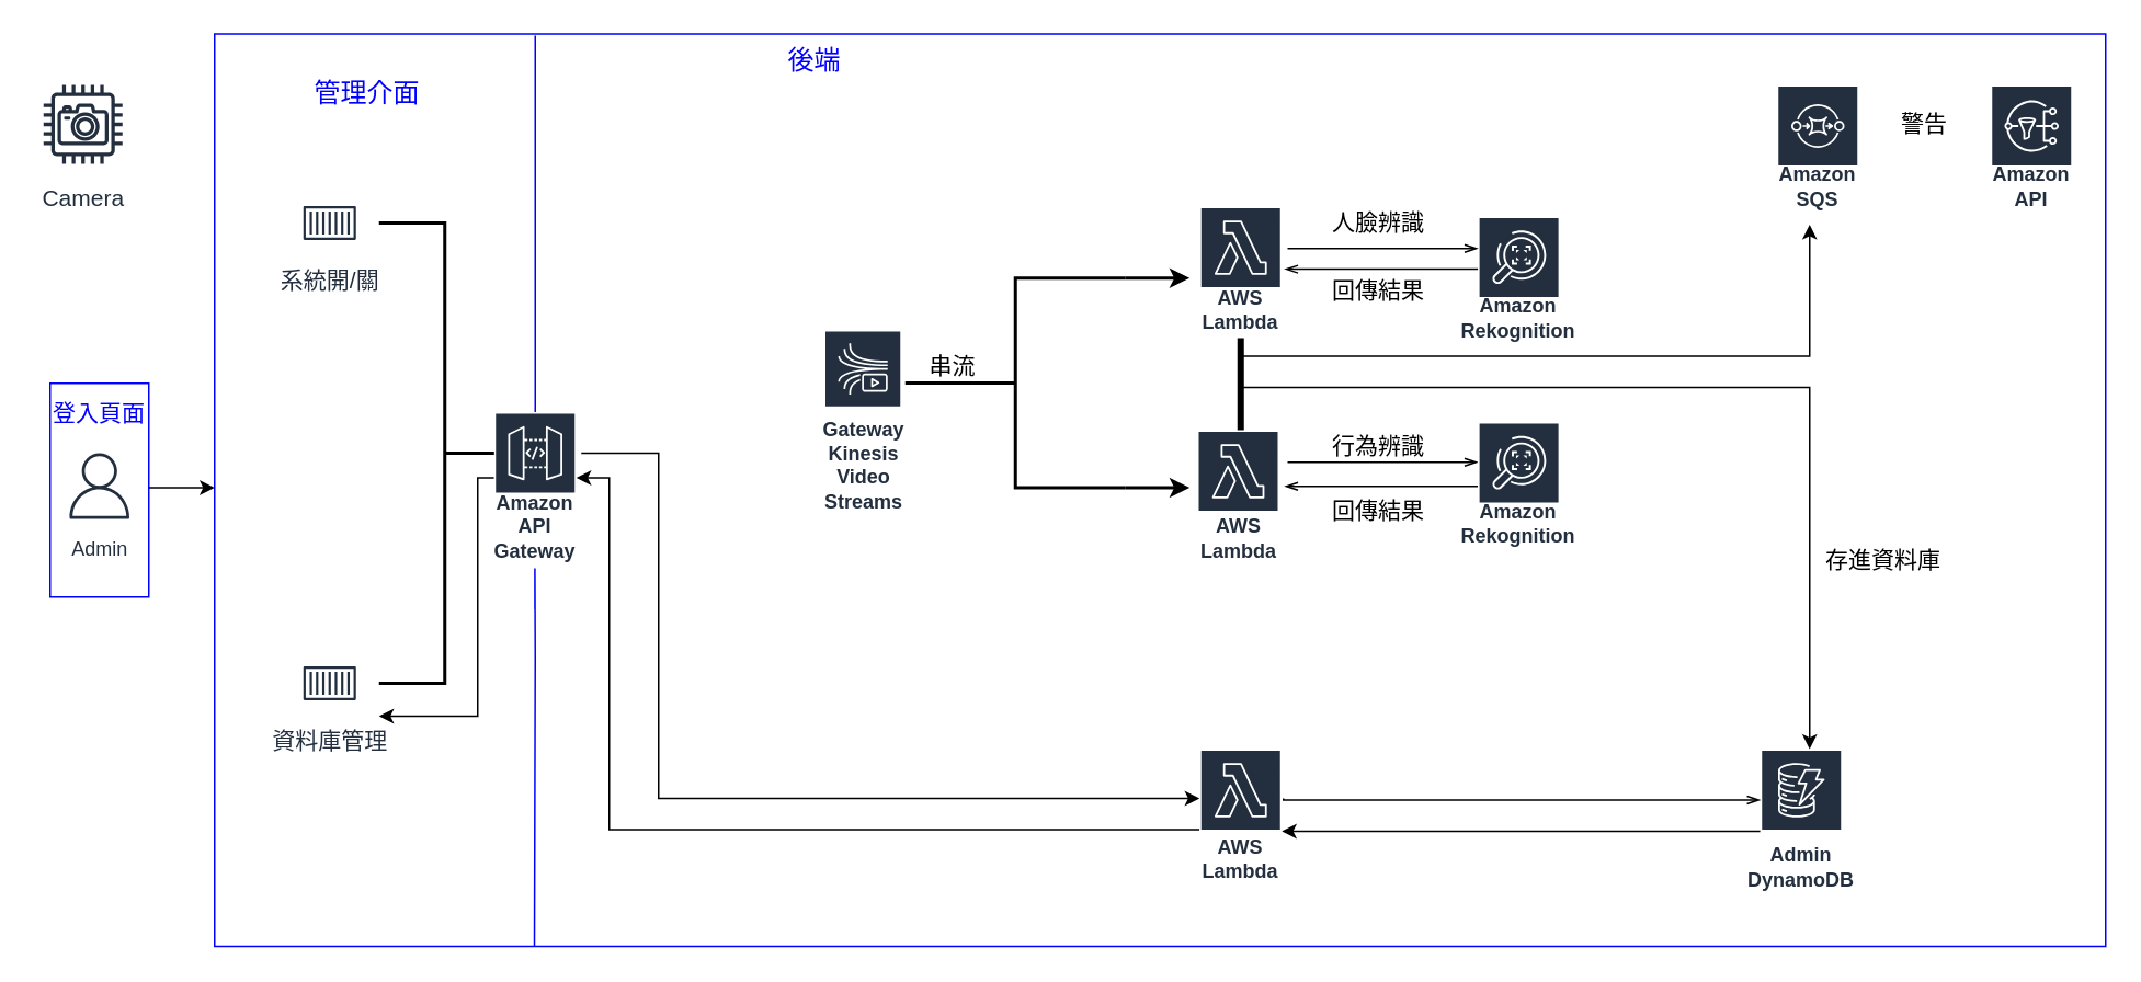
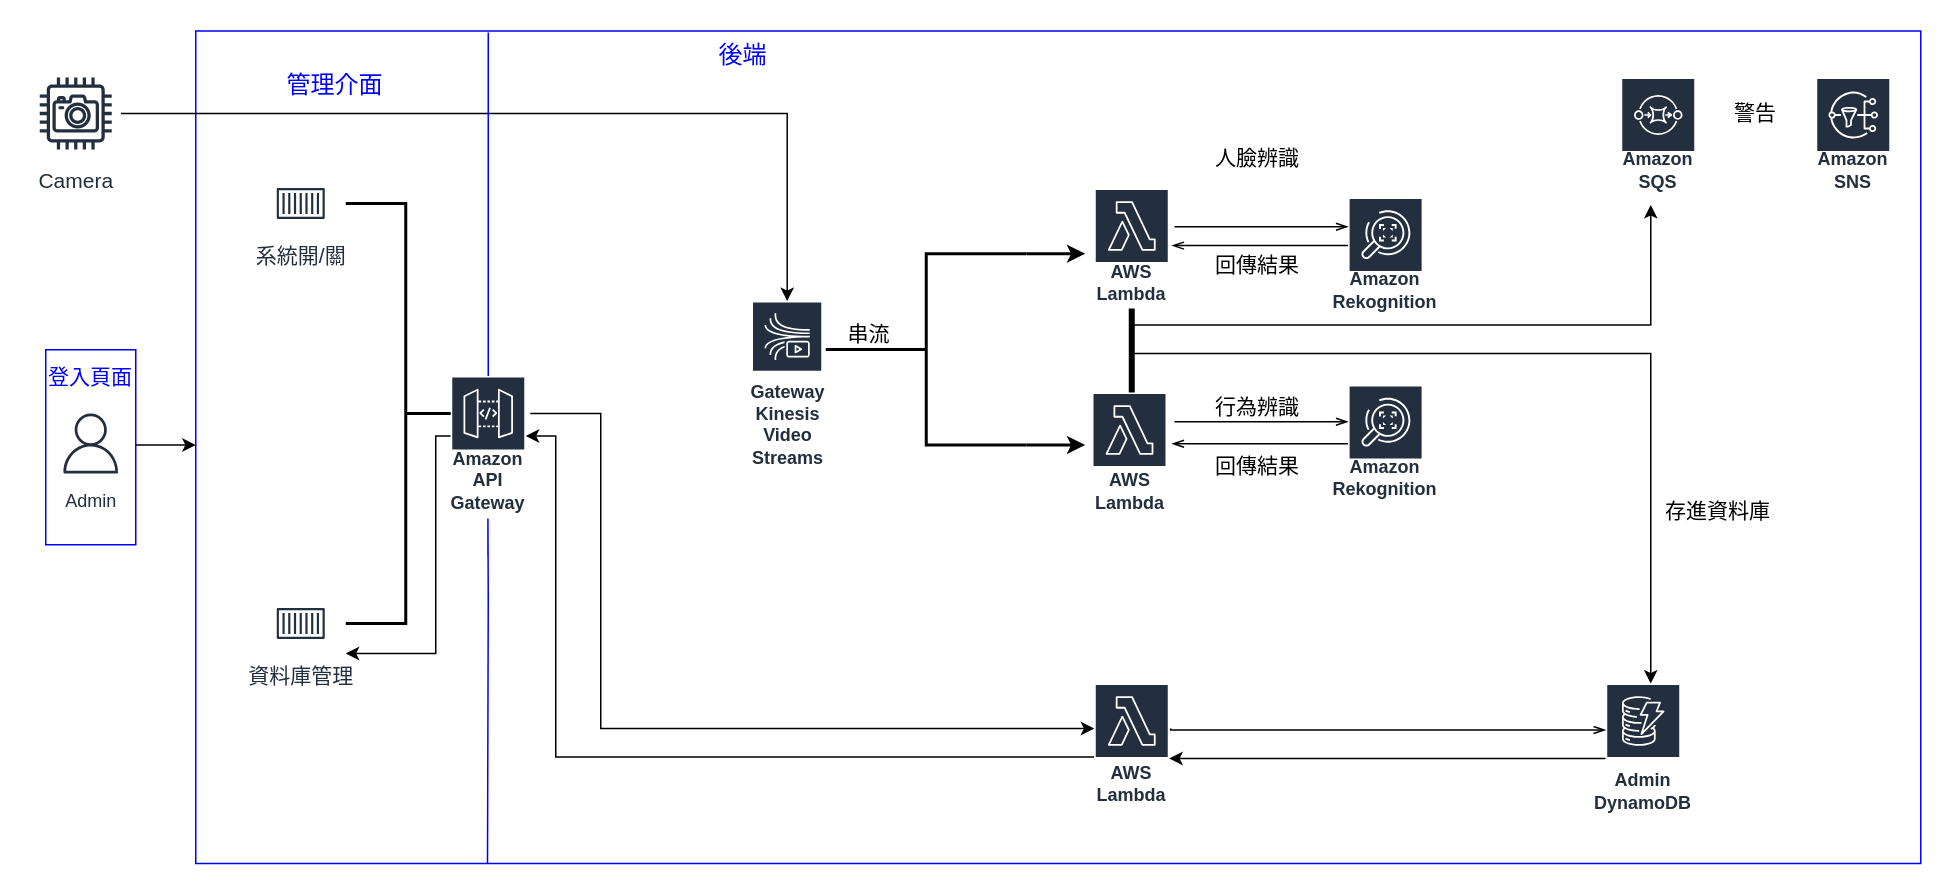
  <mxCell id="0" />
  <mxCell id="1" parent="0" />
  <mxCell id="2" value="&lt;font color=&quot;#0000ff&quot; style=&quot;font-size: 14px;&quot;&gt;登入頁面&lt;/font&gt;" style="outlineConnect=0;gradientColor=none;html=1;whiteSpace=wrap;fontSize=12;fontStyle=0;strokeColor=#0000ff;fillColor=none;verticalAlign=top;align=center;fontColor=#FF9900;dashed=0;spacingTop=3;" parent="1" vertex="1"><mxGeometry x="30" y="232.5" width="60" height="130" as="geometry" /></mxCell>
  <mxCell id="3" value="" style="outlineConnect=0;gradientColor=none;html=1;whiteSpace=wrap;fontSize=12;fontStyle=0;strokeColor=#0000ff;fillColor=none;verticalAlign=top;align=center;fontColor=#FF9900;dashed=0;spacingTop=3;" parent="1" vertex="1"><mxGeometry x="130" y="20" width="1150" height="555" as="geometry" /></mxCell>
  <mxCell id="4" style="edgeStyle=orthogonalEdgeStyle;rounded=0;orthogonalLoop=1;jettySize=auto;html=1;" parent="1" edge="1"><mxGeometry relative="1" as="geometry"><mxPoint x="130" y="296" as="targetPoint" /><mxPoint x="90" y="296" as="sourcePoint" /><Array as="points"><mxPoint x="130" y="296" /></Array></mxGeometry></mxCell>
  <mxCell id="5" value="Admin&lt;br&gt;" style="sketch=0;outlineConnect=0;fontColor=#232F3E;gradientColor=none;strokeColor=#232F3E;fillColor=#ffffff;dashed=0;verticalLabelPosition=bottom;verticalAlign=top;align=center;html=1;fontSize=12;fontStyle=0;aspect=fixed;shape=mxgraph.aws4.resourceIcon;resIcon=mxgraph.aws4.user;" parent="1" vertex="1"><mxGeometry x="35" y="270" width="50" height="50" as="geometry" /></mxCell>
  <mxCell id="6" style="edgeStyle=orthogonalEdgeStyle;rounded=0;orthogonalLoop=1;jettySize=auto;html=1;" parent="1" source="47" target="37" edge="1"><mxGeometry relative="1" as="geometry"><mxPoint x="720" y="505" as="sourcePoint" /><Array as="points"><mxPoint x="370" y="504" /><mxPoint x="370" y="290" /></Array></mxGeometry></mxCell>
  <mxCell id="7" style="edgeStyle=orthogonalEdgeStyle;rounded=0;orthogonalLoop=1;jettySize=auto;html=1;exitX=0.5;exitY=1;exitDx=0;exitDy=0;" parent="1" edge="1"><mxGeometry relative="1" as="geometry"><mxPoint x="536.75" y="52.5" as="sourcePoint" /><mxPoint x="536.75" y="52.5" as="targetPoint" /></mxGeometry></mxCell>
  <mxCell id="8" style="edgeStyle=orthogonalEdgeStyle;rounded=0;orthogonalLoop=1;jettySize=auto;html=1;" parent="1" source="9" target="47" edge="1"><mxGeometry relative="1" as="geometry"><mxPoint x="807.5" y="505" as="targetPoint" /><Array as="points"><mxPoint x="940" y="505" /><mxPoint x="940" y="505" /></Array></mxGeometry></mxCell>
  <mxCell id="9" value="&lt;font style=&quot;font-size: 12px;&quot;&gt;Admin DynamoDB&lt;/font&gt;" style="sketch=0;outlineConnect=0;fontColor=#232F3E;gradientColor=none;strokeColor=#ffffff;fillColor=#232F3E;dashed=0;verticalLabelPosition=middle;verticalAlign=bottom;align=center;html=1;whiteSpace=wrap;fontSize=10;fontStyle=1;spacing=3;shape=mxgraph.aws4.productIcon;prIcon=mxgraph.aws4.dynamodb;" parent="1" vertex="1"><mxGeometry x="1070" y="455" width="50" height="90" as="geometry" /></mxCell>
  <mxCell id="10" value="&lt;font style=&quot;font-size: 12px;&quot;&gt;Amazon Rekognition&lt;/font&gt;" style="sketch=0;outlineConnect=0;fontColor=#232F3E;gradientColor=none;strokeColor=#ffffff;fillColor=#232F3E;dashed=0;verticalLabelPosition=middle;verticalAlign=bottom;align=center;html=1;whiteSpace=wrap;fontSize=10;fontStyle=1;spacing=3;shape=mxgraph.aws4.productIcon;prIcon=mxgraph.aws4.rekognition;" parent="1" vertex="1"><mxGeometry x="898.25" y="131" width="50" height="80" as="geometry" /></mxCell>
  <mxCell id="11" value="" style="edgeStyle=orthogonalEdgeStyle;html=1;endArrow=openThin;elbow=vertical;startArrow=none;endFill=0;strokeColor=#000000;rounded=0;strokeWidth=1;" parent="1" edge="1"><mxGeometry width="100" relative="1" as="geometry"><mxPoint x="780" y="486" as="sourcePoint" /><mxPoint x="1070" y="486.029" as="targetPoint" /><Array as="points"><mxPoint x="780" y="485" /><mxPoint x="780" y="486" /></Array></mxGeometry></mxCell>
  <mxCell id="12" value="&lt;font style=&quot;font-size: 12px;&quot;&gt;AWS Lambda&lt;/font&gt;" style="sketch=0;outlineConnect=0;fontColor=#232F3E;gradientColor=none;strokeColor=#ffffff;fillColor=#232F3E;dashed=0;verticalLabelPosition=middle;verticalAlign=bottom;align=center;html=1;whiteSpace=wrap;fontSize=10;fontStyle=1;spacing=3;shape=mxgraph.aws4.productIcon;prIcon=mxgraph.aws4.lambda;" parent="1" vertex="1"><mxGeometry x="729" y="125" width="50" height="81" as="geometry" /></mxCell>
  <mxCell id="13" style="edgeStyle=orthogonalEdgeStyle;rounded=0;orthogonalLoop=1;jettySize=auto;html=1;" parent="1" source="33" target="9" edge="1"><mxGeometry relative="1" as="geometry"><mxPoint x="1507" y="465" as="targetPoint" /><mxPoint x="758" y="275" as="sourcePoint" /><Array as="points"><mxPoint x="1100" y="235" /></Array></mxGeometry></mxCell>
  <mxCell id="14" value="" style="edgeStyle=orthogonalEdgeStyle;html=1;endArrow=openThin;elbow=vertical;startArrow=none;endFill=0;strokeColor=#000000;rounded=0;" parent="1" edge="1"><mxGeometry width="100" relative="1" as="geometry"><mxPoint x="782.5" y="150.5" as="sourcePoint" /><mxPoint x="898.25" y="150.5" as="targetPoint" /></mxGeometry></mxCell>
- <mxCell id="15" value="&lt;font style=&quot;font-size: 14px;&quot;&gt;人臉辨識&lt;/font&gt;" style="text;html=1;strokeColor=none;fillColor=none;align=center;verticalAlign=middle;whiteSpace=wrap;rounded=0;" parent="1" vertex="1"><mxGeometry x="807.5" y="120" width="60" height="30" as="geometry" /></mxCell>
+ <mxCell id="15" value="&lt;font style=&quot;font-size: 14px;&quot;&gt;人臉辨識&lt;/font&gt;" style="text;html=1;strokeColor=none;fillColor=none;align=center;verticalAlign=middle;whiteSpace=wrap;rounded=0;" parent="1" vertex="1"><mxGeometry x="807.5" y="90" width="60" height="30" as="geometry" /></mxCell>
  <mxCell id="16" value="&lt;font style=&quot;font-size: 16px;&quot;&gt;後端&lt;/font&gt;" style="text;html=1;strokeColor=none;fillColor=none;align=center;verticalAlign=middle;whiteSpace=wrap;rounded=0;fontSize=16;fontColor=#0000ff;" parent="1" vertex="1"><mxGeometry x="380" y="21" width="230" height="30" as="geometry" /></mxCell>
  <mxCell id="17" value="管理介面" style="text;html=1;strokeColor=none;fillColor=none;align=center;verticalAlign=middle;whiteSpace=wrap;rounded=0;fontSize=16;fontColor=#0000ff;" parent="1" vertex="1"><mxGeometry x="147" y="41" width="151.5" height="30" as="geometry" /></mxCell>
  <mxCell id="18" value="" style="edgeStyle=orthogonalEdgeStyle;html=1;endArrow=none;elbow=vertical;startArrow=openThin;startFill=0;strokeColor=#000000;rounded=0;" parent="1" edge="1"><mxGeometry width="100" relative="1" as="geometry"><mxPoint x="780.75" y="163.08" as="sourcePoint" /><mxPoint x="898.25" y="163.08" as="targetPoint" /></mxGeometry></mxCell>
  <mxCell id="19" value="&lt;font style=&quot;font-size: 14px;&quot;&gt;回傳結果&lt;/font&gt;" style="text;html=1;strokeColor=none;fillColor=none;align=center;verticalAlign=middle;whiteSpace=wrap;rounded=0;" parent="1" vertex="1"><mxGeometry x="786.5" y="161" width="102" height="30" as="geometry" /></mxCell>
  <mxCell id="20" value="&lt;font style=&quot;font-size: 14px;&quot;&gt;存進資料庫&lt;/font&gt;" style="text;html=1;strokeColor=none;fillColor=none;align=center;verticalAlign=middle;whiteSpace=wrap;rounded=0;rotation=0;" parent="1" vertex="1"><mxGeometry x="1100" y="325" width="90" height="30" as="geometry" /></mxCell>
  <mxCell id="21" value="&lt;font style=&quot;font-size: 14px;&quot;&gt;資料庫管理&lt;/font&gt;" style="sketch=0;outlineConnect=0;fontColor=#232F3E;gradientColor=none;strokeColor=#232F3E;fillColor=#ffffff;dashed=0;verticalLabelPosition=bottom;verticalAlign=top;align=center;html=1;fontSize=12;fontStyle=0;aspect=fixed;shape=mxgraph.aws4.resourceIcon;resIcon=mxgraph.aws4.container_1;" parent="1" vertex="1"><mxGeometry x="180" y="395" width="40" height="40" as="geometry" /></mxCell>
  <mxCell id="22" value="&lt;font style=&quot;font-size: 12px;&quot;&gt;AWS Lambda&lt;/font&gt;" style="sketch=0;outlineConnect=0;fontColor=#232F3E;gradientColor=none;strokeColor=#ffffff;fillColor=#232F3E;dashed=0;verticalLabelPosition=middle;verticalAlign=bottom;align=center;html=1;whiteSpace=wrap;fontSize=10;fontStyle=1;spacing=3;shape=mxgraph.aws4.productIcon;prIcon=mxgraph.aws4.lambda;" parent="1" vertex="1"><mxGeometry x="727.5" y="261" width="50" height="84" as="geometry" /></mxCell>
  <mxCell id="23" value="" style="edgeStyle=orthogonalEdgeStyle;html=1;endArrow=openThin;elbow=vertical;startArrow=none;endFill=0;strokeColor=#000000;rounded=0;" parent="1" edge="1"><mxGeometry width="100" relative="1" as="geometry"><mxPoint x="782.5" y="280.5" as="sourcePoint" /><mxPoint x="898.25" y="280.5" as="targetPoint" /></mxGeometry></mxCell>
  <mxCell id="24" value="" style="edgeStyle=orthogonalEdgeStyle;html=1;endArrow=none;elbow=vertical;startArrow=openThin;startFill=0;strokeColor=#000000;rounded=0;" parent="1" edge="1"><mxGeometry width="100" relative="1" as="geometry"><mxPoint x="780.75" y="295.17" as="sourcePoint" /><mxPoint x="898.25" y="295.17" as="targetPoint" /></mxGeometry></mxCell>
  <mxCell id="25" value="&lt;font style=&quot;font-size: 14px;&quot;&gt;回傳結果&lt;/font&gt;" style="text;html=1;strokeColor=none;fillColor=none;align=center;verticalAlign=middle;whiteSpace=wrap;rounded=0;" parent="1" vertex="1"><mxGeometry x="786.5" y="295" width="102" height="30" as="geometry" /></mxCell>
  <mxCell id="26" value="&lt;font style=&quot;font-size: 14px;&quot;&gt;行為辨識&lt;/font&gt;" style="text;html=1;strokeColor=none;fillColor=none;align=center;verticalAlign=middle;whiteSpace=wrap;rounded=0;" parent="1" vertex="1"><mxGeometry x="807.5" y="256" width="60" height="30" as="geometry" /></mxCell>
+ <mxCell id="27" style="edgeStyle=orthogonalEdgeStyle;rounded=0;orthogonalLoop=1;jettySize=auto;html=1;" parent="1" source="28" target="38" edge="1"><mxGeometry relative="1" as="geometry" /></mxCell>
  <mxCell id="28" value="&lt;font style=&quot;font-size: 14px;&quot;&gt;Camera&lt;/font&gt;" style="sketch=0;outlineConnect=0;fontColor=#232F3E;gradientColor=none;strokeColor=#232F3E;fillColor=#ffffff;dashed=0;verticalLabelPosition=bottom;verticalAlign=top;align=center;html=1;fontSize=12;fontStyle=0;aspect=fixed;shape=mxgraph.aws4.resourceIcon;resIcon=mxgraph.aws4.camera;" parent="1" vertex="1"><mxGeometry x="20" y="45" width="60" height="60" as="geometry" /></mxCell>
  <mxCell id="29" value="&lt;font style=&quot;font-size: 14px;&quot;&gt;系統開/關&lt;/font&gt;" style="sketch=0;outlineConnect=0;fontColor=#232F3E;gradientColor=none;strokeColor=#232F3E;fillColor=#ffffff;dashed=0;verticalLabelPosition=bottom;verticalAlign=top;align=center;html=1;fontSize=12;fontStyle=0;aspect=fixed;shape=mxgraph.aws4.resourceIcon;resIcon=mxgraph.aws4.container_1;" parent="1" vertex="1"><mxGeometry x="180" y="115" width="40" height="40" as="geometry" /></mxCell>
  <mxCell id="30" value="" style="endArrow=none;html=1;rounded=0;strokeColor=#0000ff;" parent="1" source="37" edge="1"><mxGeometry width="50" height="50" relative="1" as="geometry"><mxPoint x="331" y="585" as="sourcePoint" /><mxPoint x="325" y="21" as="targetPoint" /><Array as="points"><mxPoint x="325" y="45" /></Array></mxGeometry></mxCell>
  <mxCell id="31" value="" style="strokeWidth=2;html=1;shape=mxgraph.flowchart.annotation_2;align=left;labelPosition=right;pointerEvents=1;rotation=-180;" parent="1" vertex="1"><mxGeometry x="230" y="135" width="80" height="280" as="geometry" /></mxCell>
  <mxCell id="32" style="edgeStyle=orthogonalEdgeStyle;rounded=0;orthogonalLoop=1;jettySize=auto;html=1;" parent="1" source="33" edge="1"><mxGeometry relative="1" as="geometry"><mxPoint x="1100" y="136" as="targetPoint" /><Array as="points"><mxPoint x="1100" y="216" /></Array></mxGeometry></mxCell>
  <mxCell id="33" value="" style="line;strokeWidth=4;direction=south;html=1;perimeter=backbonePerimeter;points=[];outlineConnect=0;" parent="1" vertex="1"><mxGeometry x="748" y="205" width="12" height="56" as="geometry" /></mxCell>
  <mxCell id="34" value="" style="endArrow=none;html=1;rounded=0;strokeColor=#0000ff;" parent="1" edge="1"><mxGeometry width="50" height="50" relative="1" as="geometry"><mxPoint x="324.5" y="575" as="sourcePoint" /><mxPoint x="324.8" y="370" as="targetPoint" /><Array as="points"><mxPoint x="325" y="400" /><mxPoint x="324.75" y="335" /></Array></mxGeometry></mxCell>
  <mxCell id="35" style="edgeStyle=orthogonalEdgeStyle;rounded=0;orthogonalLoop=1;jettySize=auto;html=1;" parent="1" edge="1"><mxGeometry relative="1" as="geometry"><mxPoint x="300" y="290" as="sourcePoint" /><mxPoint x="230" y="435" as="targetPoint" /><Array as="points"><mxPoint x="290" y="290" /><mxPoint x="290" y="435" /></Array></mxGeometry></mxCell>
  <mxCell id="36" style="edgeStyle=orthogonalEdgeStyle;rounded=0;orthogonalLoop=1;jettySize=auto;html=1;" parent="1" edge="1" target="47"><mxGeometry relative="1" as="geometry"><mxPoint x="353" y="275" as="sourcePoint" /><mxPoint x="720" y="485" as="targetPoint" /><Array as="points"><mxPoint x="400" y="275" /><mxPoint x="400" y="485" /></Array></mxGeometry></mxCell>
  <mxCell id="37" value="&lt;font style=&quot;font-size: 12px;&quot;&gt;Amazon API Gateway&lt;/font&gt;" style="sketch=0;outlineConnect=0;fontColor=#232F3E;gradientColor=none;strokeColor=#ffffff;fillColor=#232F3E;dashed=0;verticalLabelPosition=middle;verticalAlign=bottom;align=center;html=1;whiteSpace=wrap;fontSize=10;fontStyle=1;spacing=3;shape=mxgraph.aws4.productIcon;prIcon=mxgraph.aws4.api_gateway;" parent="1" vertex="1"><mxGeometry x="300" y="250" width="50" height="95" as="geometry" /></mxCell>
  <mxCell id="38" value="&lt;font style=&quot;font-size: 12px;&quot;&gt;Gateway Kinesis Video Streams&lt;/font&gt;" style="sketch=0;outlineConnect=0;fontColor=#232F3E;gradientColor=none;strokeColor=#ffffff;fillColor=#232F3E;dashed=0;verticalLabelPosition=middle;verticalAlign=bottom;align=center;html=1;whiteSpace=wrap;fontSize=10;fontStyle=1;spacing=3;shape=mxgraph.aws4.productIcon;prIcon=mxgraph.aws4.kinesis_video_streams;" parent="1" vertex="1"><mxGeometry x="500.5" y="200" width="47.5" height="115" as="geometry" /></mxCell>
  <mxCell id="39" style="edgeStyle=orthogonalEdgeStyle;rounded=0;orthogonalLoop=1;jettySize=auto;html=1;exitX=1;exitY=0;exitDx=0;exitDy=0;exitPerimeter=0;strokeWidth=2;strokeColor=#000000;" parent="1" source="41" edge="1"><mxGeometry relative="1" as="geometry"><mxPoint x="723" y="168.286" as="targetPoint" /></mxGeometry></mxCell>
  <mxCell id="40" style="edgeStyle=orthogonalEdgeStyle;rounded=0;orthogonalLoop=1;jettySize=auto;html=1;exitX=1;exitY=1;exitDx=0;exitDy=0;exitPerimeter=0;strokeWidth=2;strokeColor=#000000;" parent="1" source="41" edge="1"><mxGeometry relative="1" as="geometry"><mxPoint x="723" y="296" as="targetPoint" /></mxGeometry></mxCell>
  <mxCell id="41" value="" style="strokeWidth=2;html=1;shape=mxgraph.flowchart.annotation_2;align=left;labelPosition=right;pointerEvents=1;strokeColor=#000000;" parent="1" vertex="1"><mxGeometry x="550" y="168.5" width="134" height="127.5" as="geometry" /></mxCell>
  <mxCell id="42" value="&lt;font style=&quot;font-size: 14px;&quot;&gt;串流&lt;/font&gt;" style="text;html=1;strokeColor=none;fillColor=none;align=center;verticalAlign=middle;whiteSpace=wrap;rounded=0;" parent="1" vertex="1"><mxGeometry x="548" y="206" width="62" height="32" as="geometry" /></mxCell>
  <mxCell id="43" value="&lt;font style=&quot;font-size: 12px;&quot;&gt;Amazon Rekognition&lt;/font&gt;" style="sketch=0;outlineConnect=0;fontColor=#232F3E;gradientColor=none;strokeColor=#ffffff;fillColor=#232F3E;dashed=0;verticalLabelPosition=middle;verticalAlign=bottom;align=center;html=1;whiteSpace=wrap;fontSize=10;fontStyle=1;spacing=3;shape=mxgraph.aws4.productIcon;prIcon=mxgraph.aws4.rekognition;" parent="1" vertex="1"><mxGeometry x="898.25" y="256" width="50" height="80" as="geometry" /></mxCell>
  <mxCell id="44" value="&lt;font style=&quot;font-size: 12px;&quot;&gt;Amazon SQS&lt;/font&gt;" style="sketch=0;outlineConnect=0;fontColor=#232F3E;gradientColor=none;strokeColor=#ffffff;fillColor=#232F3E;dashed=0;verticalLabelPosition=middle;verticalAlign=bottom;align=center;html=1;whiteSpace=wrap;fontSize=10;fontStyle=1;spacing=3;shape=mxgraph.aws4.productIcon;prIcon=mxgraph.aws4.sqs;" parent="1" vertex="1"><mxGeometry x="1080" y="51" width="50" height="80" as="geometry" /></mxCell>
- <mxCell id="45" value="&lt;font style=&quot;font-size: 12px;&quot;&gt;Amazon API&lt;/font&gt;" style="sketch=0;outlineConnect=0;fontColor=#232F3E;gradientColor=none;strokeColor=#ffffff;fillColor=#232F3E;dashed=0;verticalLabelPosition=middle;verticalAlign=bottom;align=center;html=1;whiteSpace=wrap;fontSize=10;fontStyle=1;spacing=3;shape=mxgraph.aws4.productIcon;prIcon=mxgraph.aws4.sns;" parent="1" vertex="1"><mxGeometry x="1210" y="51" width="50" height="80" as="geometry" /></mxCell>
+ <mxCell id="45" value="&lt;font style=&quot;font-size: 12px;&quot;&gt;Amazon SNS&lt;/font&gt;" style="sketch=0;outlineConnect=0;fontColor=#232F3E;gradientColor=none;strokeColor=#ffffff;fillColor=#232F3E;dashed=0;verticalLabelPosition=middle;verticalAlign=bottom;align=center;html=1;whiteSpace=wrap;fontSize=10;fontStyle=1;spacing=3;shape=mxgraph.aws4.productIcon;prIcon=mxgraph.aws4.sns;" parent="1" vertex="1"><mxGeometry x="1210" y="51" width="50" height="80" as="geometry" /></mxCell>
  <mxCell id="46" value="&lt;span style=&quot;font-size: 14px;&quot;&gt;警告&lt;/span&gt;" style="text;html=1;strokeColor=none;fillColor=none;align=center;verticalAlign=middle;whiteSpace=wrap;rounded=0;" parent="1" vertex="1"><mxGeometry x="1140" y="60" width="60" height="30" as="geometry" /></mxCell>
  <mxCell id="47" value="&lt;font style=&quot;font-size: 12px;&quot;&gt;AWS Lambda&lt;/font&gt;" style="sketch=0;outlineConnect=0;fontColor=#232F3E;gradientColor=none;strokeColor=#ffffff;fillColor=#232F3E;dashed=0;verticalLabelPosition=middle;verticalAlign=bottom;align=center;html=1;whiteSpace=wrap;fontSize=10;fontStyle=1;spacing=3;shape=mxgraph.aws4.productIcon;prIcon=mxgraph.aws4.lambda;" parent="1" vertex="1"><mxGeometry x="729" y="455" width="50" height="85" as="geometry" /></mxCell>
